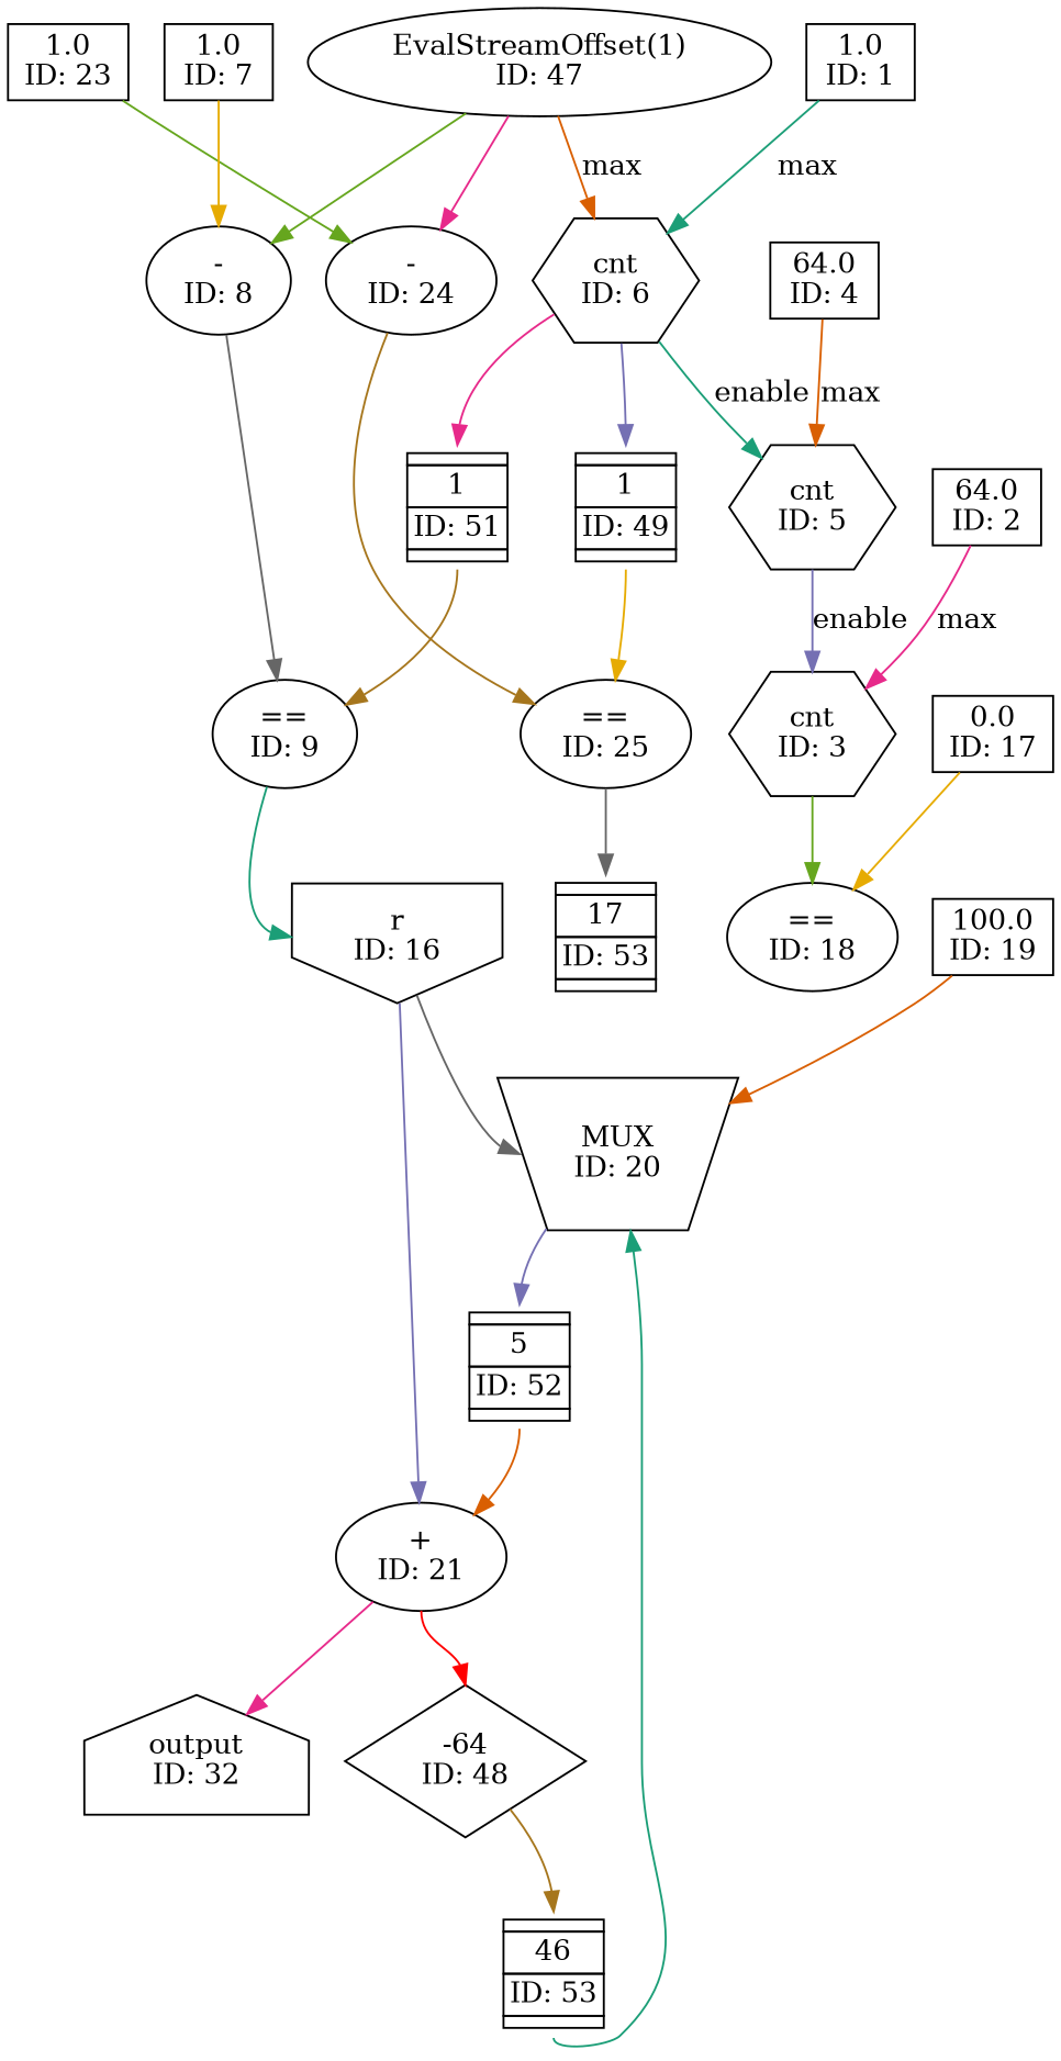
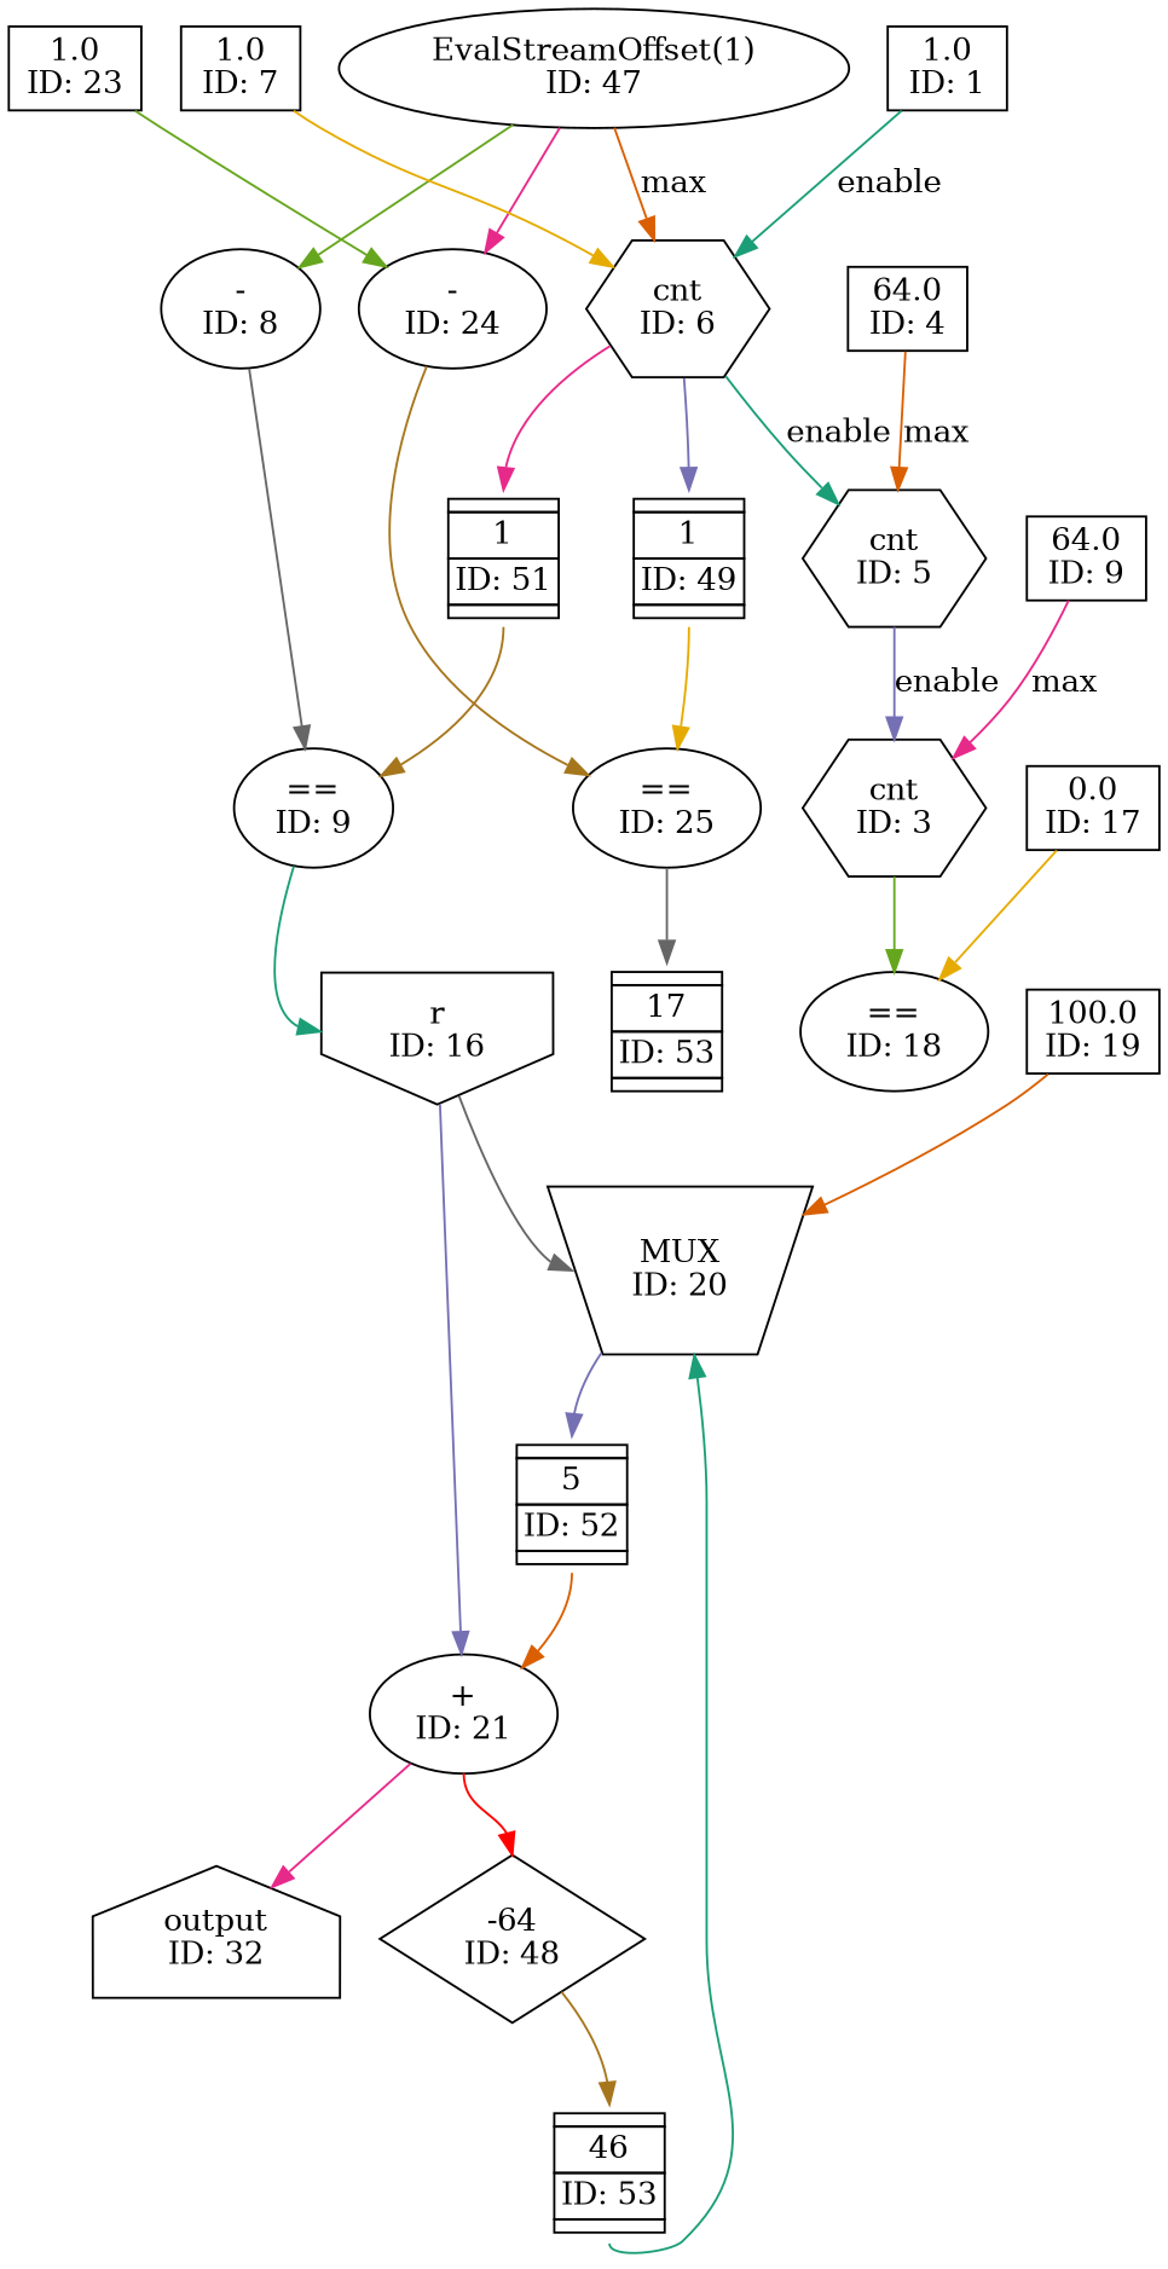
  digraph {
    edge [color="/dark28/1" photon_data="EDGE,SrcNode:47,SrcNodePort:output"]
    n1 [label="1.0\nID: 1" shape=box]
    n2 [label="cnt\nID: 6" shape=hexagon]
    n3 [label=<<TABLE BORDER="0" CELLSPACING="0" CELLBORDER="1"> <TR><TD></TD></TR><TR><TD>1</TD></TR><TR><TD>ID: 49</TD></TR> <TR><TD></TD></TR> </TABLE>> shape=plaintext]
    n4 [label="cnt\nID: 5" shape=hexagon]
    n5 [label=<<TABLE BORDER="0" CELLSPACING="0" CELLBORDER="1"> <TR><TD></TD></TR><TR><TD>1</TD></TR><TR><TD>ID: 51</TD></TR> <TR><TD></TD></TR> </TABLE>> shape=plaintext]
    n6 [label="EvalStreamOffset(1)\nID: 47"]
    n7 [label="-\nID: 24"]
    n8 [label="-\nID: 8"]
    n9 [label="==\nID: 25"]
    n10 [label="==\nID: 9"]
    n11 [label="cnt\nID: 3" shape=hexagon]
    n12 [label=<<TABLE BORDER="0" CELLSPACING="0" CELLBORDER="1"> <TR><TD></TD></TR><TR><TD>17</TD></TR><TR><TD>ID: 53</TD></TR> <TR><TD></TD></TR> </TABLE>> shape=plaintext]
    n13 [label="1.0\nID: 23" shape=box]
    n14 [label="64.0\nID: 4" shape=box]
    n15 [label="==\nID: 18"]
-   n16 [label="64.0\nID: 2" shape=box]
+   n16 [label="64.0\nID: 9" shape=box]
    n17 [label="0.0\nID: 17" shape=box]
    n18 [height=0.5 label="MUX\nID: 20" shape=invtrapezium]
    n19 [label=<<TABLE BORDER="0" CELLSPACING="0" CELLBORDER="1"> <TR><TD></TD></TR><TR><TD>5</TD></TR><TR><TD>ID: 52</TD></TR> <TR><TD></TD></TR> </TABLE>> shape=plaintext]
    n20 [label="-64\nID: 48" shape=diamond]
    n21 [label=<<TABLE BORDER="0" CELLSPACING="0" CELLBORDER="1"> <TR><TD></TD></TR><TR><TD>46</TD></TR><TR><TD>ID: 53</TD></TR> <TR><TD></TD></TR> </TABLE>> shape=plaintext]
    n22 [label="100.0\nID: 19" shape=box]
    n23 [label="+\nID: 21"]
    n24 [label="output\nID: 32" shape=house]
    n25 [label="r\nID: 16" shape=invhouse]
    n26 [label="1.0\nID: 7" shape=box]
-   n1 -> n2 [label=max photon_data="EDGE,SrcNode:1,SrcNodePort:value"]
+   n1 -> n2 [label=enable photon_data="EDGE,SrcNode:1,SrcNodePort:value"]
    n2 -> n3 [color="/dark28/3" headport=n photon_data="EDGE,SrcNode:6,SrcNodePort:count"]
    n2 -> n4 [label=enable photon_data="EDGE,SrcNode:6,SrcNodePort:wrap"]
    n2 -> n5 [color="/dark28/4" headport=n photon_data="EDGE,SrcNode:6,SrcNodePort:count"]
    n3 -> n9 [color="/dark28/6" photon_data="EDGE,SrcNode:49,SrcNodePort:output" tailport=s]
    n4 -> n11 [color="/dark28/3" label=enable photon_data="EDGE,SrcNode:5,SrcNodePort:wrap"]
    n5 -> n10 [color="/dark28/7" photon_data="EDGE,SrcNode:51,SrcNodePort:output" tailport=s]
    n6 -> n2 [color="/dark28/2" label=max]
    n6 -> n7 [color="/dark28/4"]
    n6 -> n8 [color="/dark28/5"]
    n7 -> n9 [color="/dark28/7" photon_data="EDGE,SrcNode:24,SrcNodePort:result"]
    n8 -> n10 [color="/dark28/8" photon_data="EDGE,SrcNode:8,SrcNodePort:result"]
    n9 -> n12 [color="/dark28/8" photon_data=""]
    n10 -> n25 [headport=w photon_data=""]
    n11 -> n15 [color="/dark28/5" photon_data="EDGE,SrcNode:3,SrcNodePort:count"]
    n13 -> n7 [color="/dark28/5" photon_data="EDGE,SrcNode:23,SrcNodePort:value"]
    n14 -> n4 [color="/dark28/2" label=max photon_data="EDGE,SrcNode:4,SrcNodePort:value"]
    n16 -> n11 [color="/dark28/4" label=max photon_data="EDGE,SrcNode:2,SrcNodePort:value"]
    n17 -> n15 [color="/dark28/6" photon_data="EDGE,SrcNode:17,SrcNodePort:value"]
    n18 -> n19 [color="/dark28/3" headport=n photon_data="EDGE,SrcNode:20,SrcNodePort:result"]
    n19 -> n23 [color="/dark28/2" photon_data="EDGE,SrcNode:52,SrcNodePort:output" tailport=s]
    n20 -> n21 [color="/dark28/7" headport=n photon_data="EDGE,SrcNode:48,SrcNodePort:output"]
    n21 -> n18 [photon_data="EDGE,SrcNode:50,SrcNodePort:output" tailport=s]
    n22 -> n18 [color="/dark28/2" photon_data="EDGE,SrcNode:19,SrcNodePort:value"]
    n23 -> n20 [color=red headport=n photon_data="EDGE,SrcNode:21,SrcNodePort:result" tailport=s]
    n23 -> n24 [color="/dark28/4" photon_data="EDGE,SrcNode:21,SrcNodePort:result"]
    n25 -> n18 [color="/dark28/8" headport=w photon_data="EDGE,SrcNode:18,SrcNodePort:result"]
    n25 -> n23 [color="/dark28/3" photon_data="EDGE,SrcNode:16,SrcNodePort:data"]
-   n26 -> n8 [color="/dark28/6" photon_data="EDGE,SrcNode:7,SrcNodePort:value"]
+   n26 -> n2 [color="/dark28/6" photon_data="EDGE,SrcNode:7,SrcNodePort:value"]
  }
